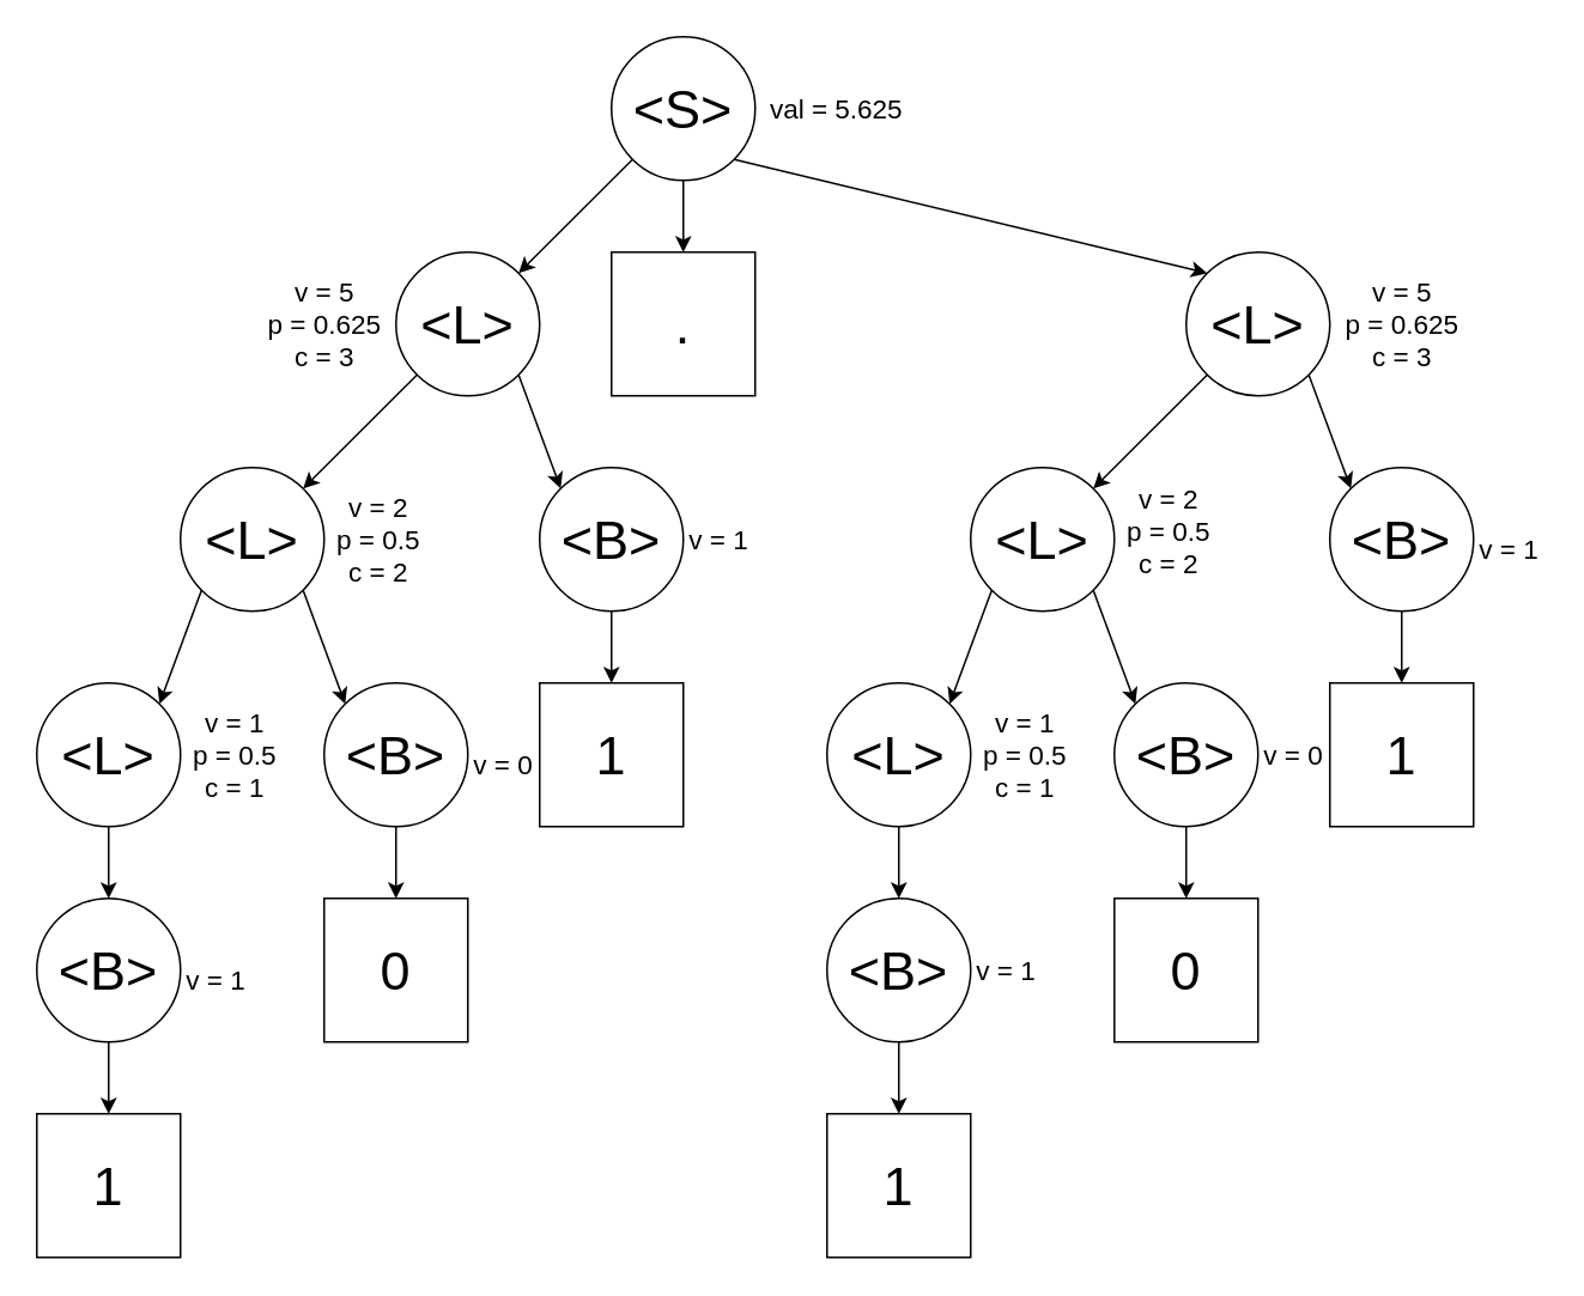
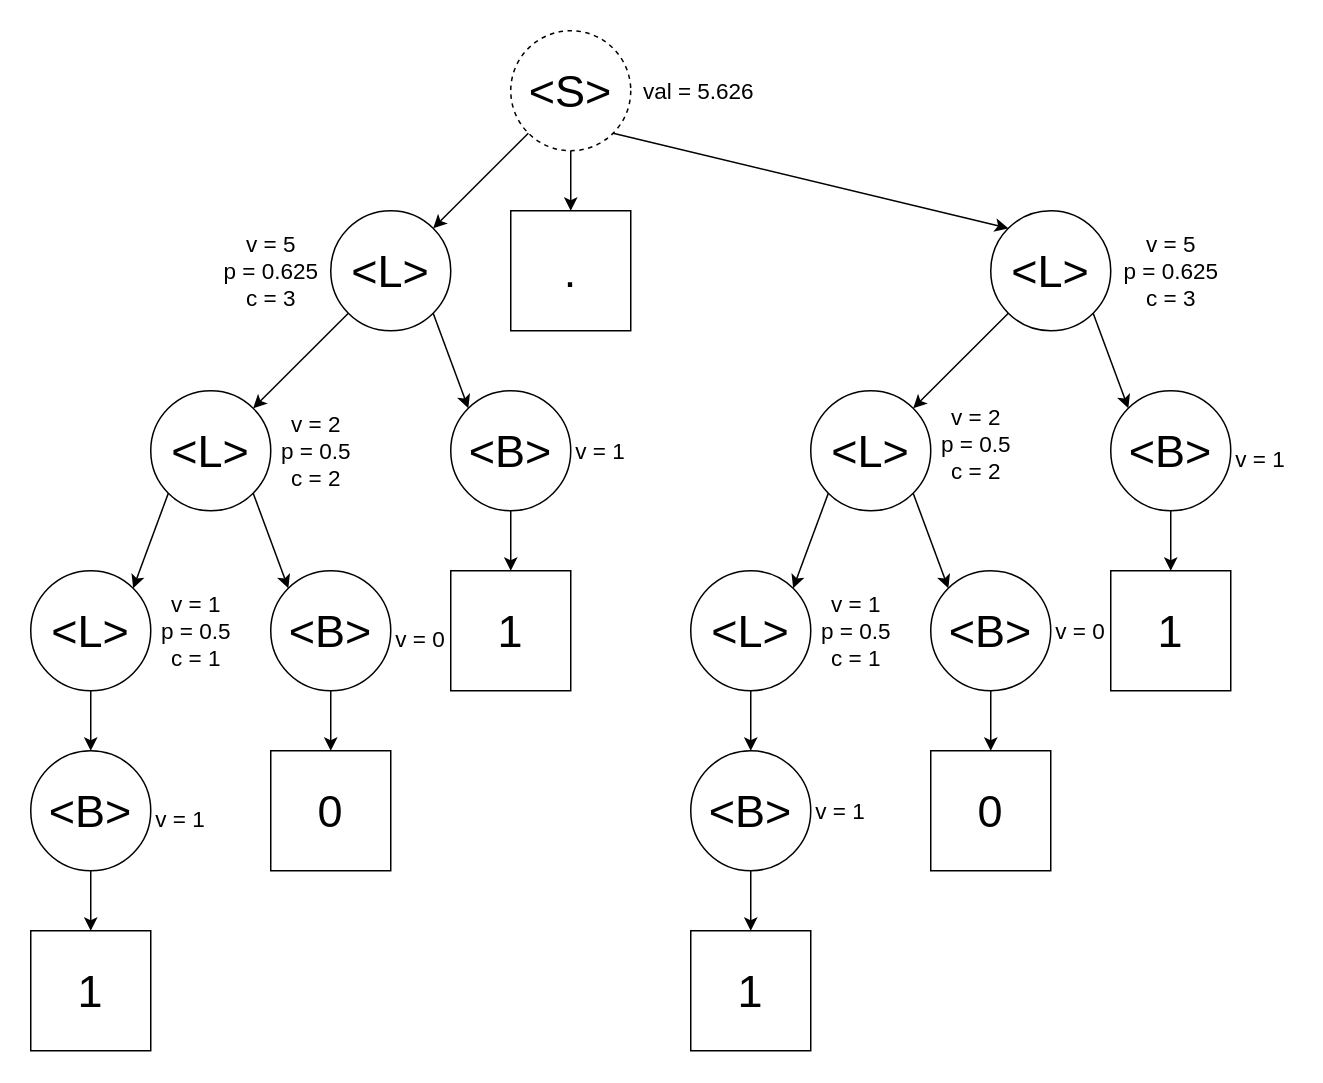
  <mxCell id="0" />
  <mxCell id="1" parent="0" />
  <mxCell id="2" style="edgeStyle=none;html=1;entryX=0.5;entryY=0;entryDx=0;entryDy=0;fontSize=30;" parent="1" source="3" edge="1"><mxGeometry relative="1" as="geometry"><mxPoint x="380" y="140" as="targetPoint" /></mxGeometry></mxCell>
- <mxCell id="3" value="&lt;font style=&quot;font-size: 30px&quot;&gt;&amp;lt;S&amp;gt;&lt;/font&gt;" style="ellipse;whiteSpace=wrap;html=1;aspect=fixed;" parent="1" vertex="1"><mxGeometry x="340" y="20" width="80" height="80" as="geometry" /></mxCell>
+ <mxCell id="3" value="&lt;font style=&quot;font-size: 30px&quot;&gt;&amp;lt;S&amp;gt;&lt;/font&gt;" style="ellipse;whiteSpace=wrap;html=1;aspect=fixed;dashed=1;" parent="1" vertex="1"><mxGeometry x="340" y="20" width="80" height="80" as="geometry" /></mxCell>
  <mxCell id="4" value="&lt;font style=&quot;font-size: 30px&quot;&gt;&amp;lt;L&amp;gt;&lt;/font&gt;" style="ellipse;whiteSpace=wrap;html=1;aspect=fixed;" parent="1" vertex="1"><mxGeometry x="220" y="140" width="80" height="80" as="geometry" /></mxCell>
  <mxCell id="5" value="&lt;font style=&quot;font-size: 30px&quot;&gt;&amp;lt;L&amp;gt;&lt;/font&gt;" style="ellipse;whiteSpace=wrap;html=1;aspect=fixed;" parent="1" vertex="1"><mxGeometry x="660" y="140" width="80" height="80" as="geometry" /></mxCell>
  <mxCell id="6" value="" style="endArrow=classic;html=1;fontSize=30;exitX=0;exitY=1;exitDx=0;exitDy=0;entryX=1;entryY=0;entryDx=0;entryDy=0;" parent="1" source="3" target="4" edge="1"><mxGeometry width="50" height="50" relative="1" as="geometry"><mxPoint x="250" y="120" as="sourcePoint" /><mxPoint x="300" y="70" as="targetPoint" /></mxGeometry></mxCell>
  <mxCell id="7" value="" style="endArrow=classic;html=1;fontSize=30;exitX=1;exitY=1;exitDx=0;exitDy=0;entryX=0;entryY=0;entryDx=0;entryDy=0;" parent="1" source="3" target="5" edge="1"><mxGeometry width="50" height="50" relative="1" as="geometry"><mxPoint x="440" y="130" as="sourcePoint" /><mxPoint x="490" y="80" as="targetPoint" /></mxGeometry></mxCell>
  <mxCell id="8" value="&lt;font style=&quot;font-size: 30px&quot;&gt;&amp;lt;L&amp;gt;&lt;/font&gt;" style="ellipse;whiteSpace=wrap;html=1;aspect=fixed;" vertex="1" parent="1"><mxGeometry x="100" y="260" width="80" height="80" as="geometry" /></mxCell>
  <mxCell id="9" value="" style="endArrow=classic;html=1;fontSize=30;exitX=0;exitY=1;exitDx=0;exitDy=0;entryX=1;entryY=0;entryDx=0;entryDy=0;" edge="1" parent="1" source="4" target="8"><mxGeometry width="50" height="50" relative="1" as="geometry"><mxPoint x="240" y="300" as="sourcePoint" /><mxPoint x="200" y="250" as="targetPoint" /></mxGeometry></mxCell>
  <mxCell id="10" style="edgeStyle=none;html=1;entryX=0.5;entryY=0;entryDx=0;entryDy=0;fontSize=30;" edge="1" parent="1" source="11"><mxGeometry relative="1" as="geometry"><mxPoint x="340" y="380" as="targetPoint" /></mxGeometry></mxCell>
  <mxCell id="11" value="&lt;font style=&quot;font-size: 30px&quot;&gt;&amp;lt;B&amp;gt;&lt;/font&gt;" style="ellipse;whiteSpace=wrap;html=1;aspect=fixed;" vertex="1" parent="1"><mxGeometry x="300" y="260" width="80" height="80" as="geometry" /></mxCell>
  <mxCell id="12" value="" style="endArrow=classic;html=1;fontSize=30;exitX=1;exitY=1;exitDx=0;exitDy=0;entryX=0;entryY=0;entryDx=0;entryDy=0;" edge="1" parent="1" source="4" target="11"><mxGeometry width="50" height="50" relative="1" as="geometry"><mxPoint x="240" y="300" as="sourcePoint" /><mxPoint x="290" y="250" as="targetPoint" /></mxGeometry></mxCell>
  <mxCell id="13" style="edgeStyle=none;html=1;entryX=0.5;entryY=0;entryDx=0;entryDy=0;fontSize=30;" edge="1" parent="1" source="14" target="20"><mxGeometry relative="1" as="geometry" /></mxCell>
  <mxCell id="14" value="&lt;font style=&quot;font-size: 30px&quot;&gt;&amp;lt;L&amp;gt;&lt;/font&gt;" style="ellipse;whiteSpace=wrap;html=1;aspect=fixed;" vertex="1" parent="1"><mxGeometry y="380" width="80" height="80" as="geometry" x="20" /></mxCell>
  <mxCell id="15" value="" style="endArrow=classic;html=1;fontSize=30;entryX=1;entryY=0;entryDx=0;entryDy=0;exitX=0;exitY=1;exitDx=0;exitDy=0;" edge="1" parent="1" target="14" source="8"><mxGeometry width="50" height="50" relative="1" as="geometry"><mxPoint x="111.716" y="330.004" as="sourcePoint" /><mxPoint x="80" y="371.72" as="targetPoint" /></mxGeometry></mxCell>
  <mxCell id="16" style="edgeStyle=none;html=1;entryX=0.5;entryY=0;entryDx=0;entryDy=0;fontSize=30;exitX=0.5;exitY=1;exitDx=0;exitDy=0;" edge="1" parent="1" source="17"><mxGeometry relative="1" as="geometry"><mxPoint x="220" y="500" as="targetPoint" /></mxGeometry></mxCell>
  <mxCell id="17" value="&lt;font style=&quot;font-size: 30px&quot;&gt;&amp;lt;B&amp;gt;&lt;/font&gt;" style="ellipse;whiteSpace=wrap;html=1;aspect=fixed;" vertex="1" parent="1"><mxGeometry x="180" y="380" width="80" height="80" as="geometry" /></mxCell>
  <mxCell id="18" value="" style="endArrow=classic;html=1;fontSize=30;exitX=1;exitY=1;exitDx=0;exitDy=0;entryX=0;entryY=0;entryDx=0;entryDy=0;" edge="1" parent="1" target="17" source="8"><mxGeometry width="50" height="50" relative="1" as="geometry"><mxPoint x="168.284" y="330.004" as="sourcePoint" /><mxPoint x="170" y="371.72" as="targetPoint" /></mxGeometry></mxCell>
  <mxCell id="19" style="edgeStyle=none;html=1;entryX=0.5;entryY=0;entryDx=0;entryDy=0;fontSize=30;" edge="1" parent="1" source="20"><mxGeometry relative="1" as="geometry"><mxPoint x="60" y="620" as="targetPoint" /></mxGeometry></mxCell>
  <mxCell id="20" value="&lt;font style=&quot;font-size: 30px&quot;&gt;&amp;lt;B&amp;gt;&lt;/font&gt;" style="ellipse;whiteSpace=wrap;html=1;aspect=fixed;" vertex="1" parent="1"><mxGeometry y="500" width="80" height="80" as="geometry" x="20" /></mxCell>
  <mxCell id="21" value="&lt;font style=&quot;font-size: 30px&quot;&gt;&amp;lt;L&amp;gt;&lt;/font&gt;" style="ellipse;whiteSpace=wrap;html=1;aspect=fixed;" vertex="1" parent="1"><mxGeometry x="540" y="260" width="80" height="80" as="geometry" /></mxCell>
  <mxCell id="22" value="" style="endArrow=classic;html=1;fontSize=30;exitX=0;exitY=1;exitDx=0;exitDy=0;entryX=1;entryY=0;entryDx=0;entryDy=0;" edge="1" parent="1" target="21"><mxGeometry width="50" height="50" relative="1" as="geometry"><mxPoint x="671.716" y="208.284" as="sourcePoint" /><mxPoint x="640" y="250" as="targetPoint" /></mxGeometry></mxCell>
  <mxCell id="23" style="edgeStyle=none;html=1;entryX=0.5;entryY=0;entryDx=0;entryDy=0;fontSize=30;" edge="1" parent="1" source="24"><mxGeometry relative="1" as="geometry"><mxPoint x="780" y="380" as="targetPoint" /></mxGeometry></mxCell>
  <mxCell id="24" value="&lt;font style=&quot;font-size: 30px&quot;&gt;&amp;lt;B&amp;gt;&lt;/font&gt;" style="ellipse;whiteSpace=wrap;html=1;aspect=fixed;" vertex="1" parent="1"><mxGeometry x="740" y="260" width="80" height="80" as="geometry" /></mxCell>
  <mxCell id="25" value="" style="endArrow=classic;html=1;fontSize=30;exitX=1;exitY=1;exitDx=0;exitDy=0;entryX=0;entryY=0;entryDx=0;entryDy=0;" edge="1" parent="1" target="24"><mxGeometry width="50" height="50" relative="1" as="geometry"><mxPoint x="728.284" y="208.284" as="sourcePoint" /><mxPoint x="730" y="250" as="targetPoint" /></mxGeometry></mxCell>
  <mxCell id="26" style="edgeStyle=none;html=1;entryX=0.5;entryY=0;entryDx=0;entryDy=0;fontSize=30;" edge="1" parent="1" source="27" target="33"><mxGeometry relative="1" as="geometry" /></mxCell>
  <mxCell id="27" value="&lt;font style=&quot;font-size: 30px&quot;&gt;&amp;lt;L&amp;gt;&lt;/font&gt;" style="ellipse;whiteSpace=wrap;html=1;aspect=fixed;" vertex="1" parent="1"><mxGeometry x="460" y="380" width="80" height="80" as="geometry" /></mxCell>
  <mxCell id="28" value="" style="endArrow=classic;html=1;fontSize=30;entryX=1;entryY=0;entryDx=0;entryDy=0;exitX=0;exitY=1;exitDx=0;exitDy=0;" edge="1" parent="1" source="21" target="27"><mxGeometry width="50" height="50" relative="1" as="geometry"><mxPoint x="551.716" y="330.004" as="sourcePoint" /><mxPoint x="520" y="371.72" as="targetPoint" /></mxGeometry></mxCell>
  <mxCell id="29" style="edgeStyle=none;html=1;entryX=0.5;entryY=0;entryDx=0;entryDy=0;fontSize=30;exitX=0.5;exitY=1;exitDx=0;exitDy=0;" edge="1" parent="1" source="30"><mxGeometry relative="1" as="geometry"><mxPoint x="660" y="500" as="targetPoint" /></mxGeometry></mxCell>
  <mxCell id="30" value="&lt;font style=&quot;font-size: 30px&quot;&gt;&amp;lt;B&amp;gt;&lt;/font&gt;" style="ellipse;whiteSpace=wrap;html=1;aspect=fixed;" vertex="1" parent="1"><mxGeometry x="620" y="380" width="80" height="80" as="geometry" /></mxCell>
  <mxCell id="31" value="" style="endArrow=classic;html=1;fontSize=30;exitX=1;exitY=1;exitDx=0;exitDy=0;entryX=0;entryY=0;entryDx=0;entryDy=0;" edge="1" parent="1" source="21" target="30"><mxGeometry width="50" height="50" relative="1" as="geometry"><mxPoint x="608.284" y="330.004" as="sourcePoint" /><mxPoint x="610" y="371.72" as="targetPoint" /></mxGeometry></mxCell>
  <mxCell id="32" style="edgeStyle=none;html=1;entryX=0.5;entryY=0;entryDx=0;entryDy=0;fontSize=30;" edge="1" parent="1" source="33"><mxGeometry relative="1" as="geometry"><mxPoint x="500" y="620" as="targetPoint" /></mxGeometry></mxCell>
  <mxCell id="33" value="&lt;font style=&quot;font-size: 30px&quot;&gt;&amp;lt;B&amp;gt;&lt;/font&gt;" style="ellipse;whiteSpace=wrap;html=1;aspect=fixed;" vertex="1" parent="1"><mxGeometry x="460" y="500" width="80" height="80" as="geometry" /></mxCell>
  <mxCell id="34" value="1" style="whiteSpace=wrap;html=1;aspect=fixed;fontSize=30;" vertex="1" parent="1"><mxGeometry y="620" width="80" height="80" as="geometry" x="20" /></mxCell>
  <mxCell id="35" value="1" style="whiteSpace=wrap;html=1;aspect=fixed;fontSize=30;" vertex="1" parent="1"><mxGeometry x="300" y="380" width="80" height="80" as="geometry" /></mxCell>
  <mxCell id="36" value="1" style="whiteSpace=wrap;html=1;aspect=fixed;fontSize=30;" vertex="1" parent="1"><mxGeometry x="460" y="620" width="80" height="80" as="geometry" /></mxCell>
  <mxCell id="37" value="1" style="whiteSpace=wrap;html=1;aspect=fixed;fontSize=30;" vertex="1" parent="1"><mxGeometry x="740" y="380" width="80" height="80" as="geometry" /></mxCell>
  <mxCell id="38" value="0" style="whiteSpace=wrap;html=1;aspect=fixed;fontSize=30;" vertex="1" parent="1"><mxGeometry x="620" y="500" width="80" height="80" as="geometry" /></mxCell>
  <mxCell id="39" value="0" style="whiteSpace=wrap;html=1;aspect=fixed;fontSize=30;" vertex="1" parent="1"><mxGeometry x="180" y="500" width="80" height="80" as="geometry" /></mxCell>
  <mxCell id="40" value="&lt;font style=&quot;font-size: 15px&quot;&gt;v = 1&lt;/font&gt;" style="text;html=1;strokeColor=none;fillColor=none;align=center;verticalAlign=middle;whiteSpace=wrap;rounded=0;fontSize=30;" vertex="1" parent="1"><mxGeometry x="100" y="525" width="40" height="30" as="geometry" /></mxCell>
  <mxCell id="41" value="v = 1&lt;br&gt;p = 0.5&lt;br&gt;c = 1" style="text;html=1;align=center;verticalAlign=middle;resizable=0;points=[];autosize=1;strokeColor=none;fillColor=none;fontSize=15;" vertex="1" parent="1"><mxGeometry x="100" y="390" width="60" height="60" as="geometry" /></mxCell>
  <mxCell id="42" value="&lt;font style=&quot;font-size: 15px&quot;&gt;v = 0&lt;/font&gt;" style="text;html=1;strokeColor=none;fillColor=none;align=center;verticalAlign=middle;whiteSpace=wrap;rounded=0;fontSize=30;" vertex="1" parent="1"><mxGeometry x="260" y="405" width="40" height="30" as="geometry" /></mxCell>
  <mxCell id="43" value="&lt;font style=&quot;font-size: 15px&quot;&gt;v = 1&lt;/font&gt;" style="text;html=1;strokeColor=none;fillColor=none;align=center;verticalAlign=middle;whiteSpace=wrap;rounded=0;fontSize=30;" vertex="1" parent="1"><mxGeometry x="380" y="280" width="40" height="30" as="geometry" /></mxCell>
  <mxCell id="44" value="&lt;font style=&quot;font-size: 15px&quot;&gt;v = 1&lt;/font&gt;" style="text;html=1;strokeColor=none;fillColor=none;align=center;verticalAlign=middle;whiteSpace=wrap;rounded=0;fontSize=30;" vertex="1" parent="1"><mxGeometry x="820" y="285" width="40" height="30" as="geometry" /></mxCell>
  <mxCell id="45" value="&lt;font style=&quot;font-size: 15px&quot;&gt;v = 1&lt;/font&gt;" style="text;html=1;strokeColor=none;fillColor=none;align=center;verticalAlign=middle;whiteSpace=wrap;rounded=0;fontSize=30;" vertex="1" parent="1"><mxGeometry x="540" y="520" width="40" height="30" as="geometry" /></mxCell>
  <mxCell id="46" value="&lt;font style=&quot;font-size: 15px&quot;&gt;v = 0&lt;/font&gt;" style="text;html=1;strokeColor=none;fillColor=none;align=center;verticalAlign=middle;whiteSpace=wrap;rounded=0;fontSize=30;" vertex="1" parent="1"><mxGeometry x="700" y="400" width="40" height="30" as="geometry" /></mxCell>
  <mxCell id="47" value="v = 2&lt;br&gt;p = 0.5&lt;br&gt;c = 2" style="text;html=1;align=center;verticalAlign=middle;resizable=0;points=[];autosize=1;strokeColor=none;fillColor=none;fontSize=15;" vertex="1" parent="1"><mxGeometry x="180" y="270" width="60" height="60" as="geometry" /></mxCell>
  <mxCell id="48" value="v = 5&lt;br&gt;p = 0.625&lt;br&gt;c = 3" style="text;html=1;align=center;verticalAlign=middle;resizable=0;points=[];autosize=1;strokeColor=none;fillColor=none;fontSize=15;" vertex="1" parent="1"><mxGeometry x="140" y="150" width="80" height="60" as="geometry" /></mxCell>
- <mxCell id="49" value="val = 5.625" style="text;html=1;align=center;verticalAlign=middle;resizable=0;points=[];autosize=1;strokeColor=none;fillColor=none;fontSize=15;" vertex="1" parent="1"><mxGeometry x="420" y="50" width="90" height="20" as="geometry" /></mxCell>
+ <mxCell id="49" value="val = 5.626" style="text;html=1;align=center;verticalAlign=middle;resizable=0;points=[];autosize=1;strokeColor=none;fillColor=none;fontSize=15;" vertex="1" parent="1"><mxGeometry x="420" y="50" width="90" height="20" as="geometry" /></mxCell>
  <mxCell id="50" value="v = 5&lt;br&gt;p = 0.625&lt;br&gt;c = 3" style="text;html=1;align=center;verticalAlign=middle;resizable=0;points=[];autosize=1;strokeColor=none;fillColor=none;fontSize=15;" vertex="1" parent="1"><mxGeometry x="740" y="150" width="80" height="60" as="geometry" /></mxCell>
  <mxCell id="51" value="v = 2&lt;br&gt;p = 0.5&lt;br&gt;c = 2" style="text;html=1;align=center;verticalAlign=middle;resizable=0;points=[];autosize=1;strokeColor=none;fillColor=none;fontSize=15;" vertex="1" parent="1"><mxGeometry x="620" y="265" width="60" height="60" as="geometry" /></mxCell>
  <mxCell id="52" value="v = 1&lt;br&gt;p = 0.5&lt;br&gt;c = 1" style="text;html=1;align=center;verticalAlign=middle;resizable=0;points=[];autosize=1;strokeColor=none;fillColor=none;fontSize=15;" vertex="1" parent="1"><mxGeometry x="540" y="390" width="60" height="60" as="geometry" /></mxCell>
  <mxCell id="53" value="." style="whiteSpace=wrap;html=1;aspect=fixed;fontSize=30;" vertex="1" parent="1"><mxGeometry x="340" y="140" width="80" height="80" as="geometry" /></mxCell>
